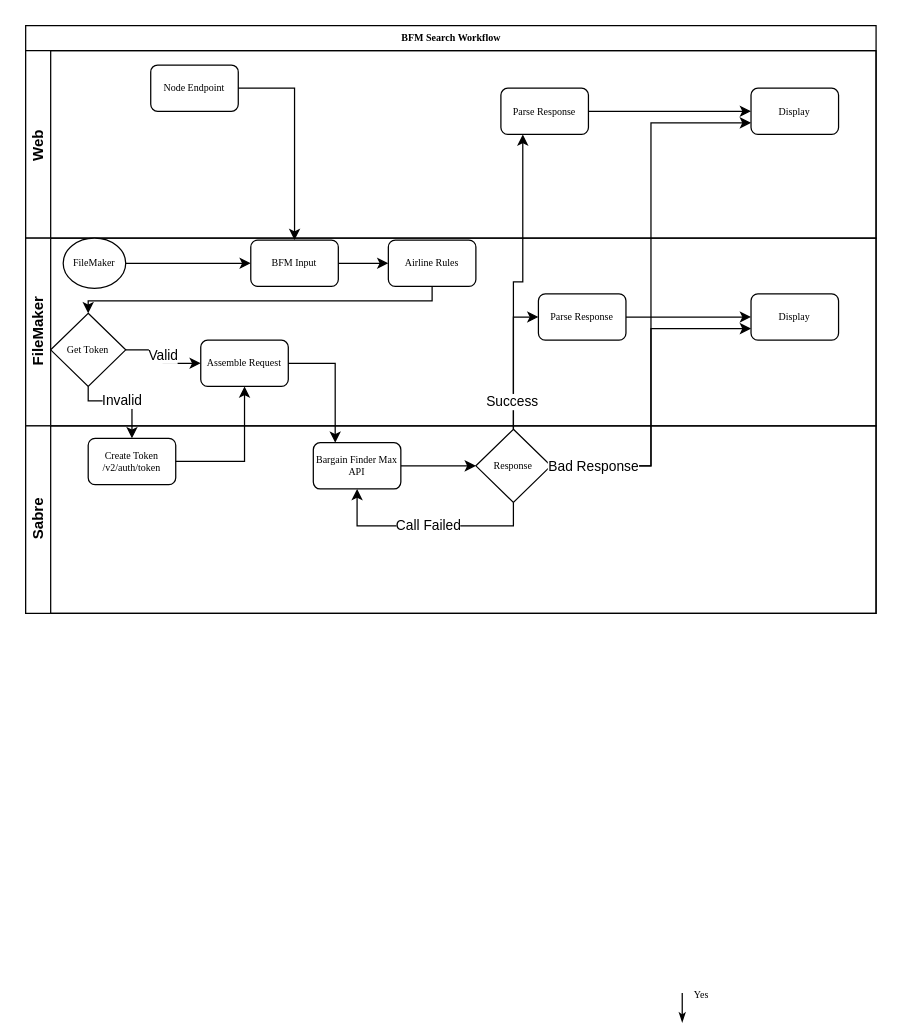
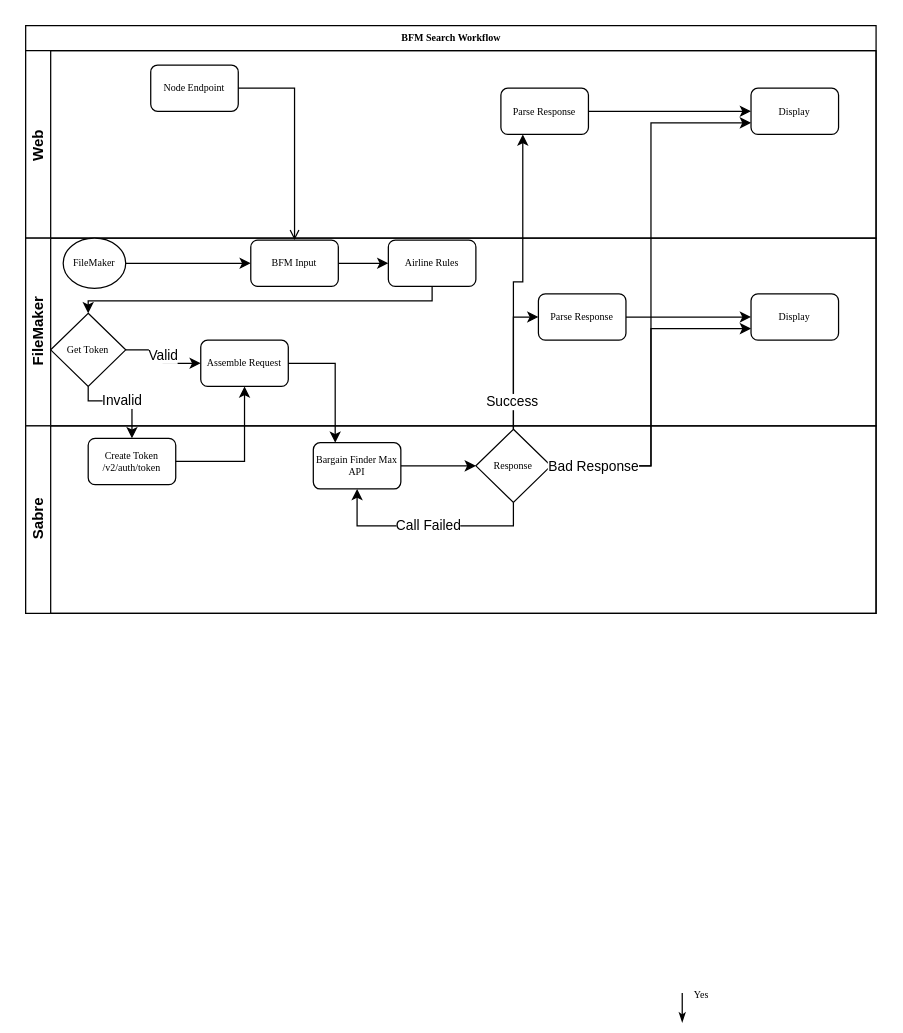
  <mxCell id="0" />
  <mxCell id="1" parent="0" />
  <mxCell id="2" value="BFM Search Workflow" style="swimlane;html=1;childLayout=stackLayout;horizontal=1;startSize=20;horizontalStack=0;rounded=0;shadow=0;labelBackgroundColor=none;strokeWidth=1;fontFamily=Verdana;fontSize=8;align=center;" parent="1" vertex="1"><mxGeometry x="20" y="20" width="680" height="470" as="geometry" /></mxCell>
  <mxCell id="3" value="Web&amp;nbsp;" style="swimlane;html=1;startSize=20;horizontal=0;" parent="2" vertex="1"><mxGeometry y="20" width="680" height="150" as="geometry" /></mxCell>
  <mxCell id="4" value="Node Endpoint" style="rounded=1;whiteSpace=wrap;html=1;shadow=0;labelBackgroundColor=none;strokeWidth=1;fontFamily=Verdana;fontSize=8;align=center;" parent="3" vertex="1"><mxGeometry x="100" y="11.5" width="70" height="37" as="geometry" /></mxCell>
  <mxCell id="5" style="edgeStyle=orthogonalEdgeStyle;rounded=0;orthogonalLoop=1;jettySize=auto;html=1;exitX=1;exitY=0.5;exitDx=0;exitDy=0;entryX=0;entryY=0.5;entryDx=0;entryDy=0;" edge="1" parent="3" source="6" target="7"><mxGeometry relative="1" as="geometry" /></mxCell>
  <mxCell id="6" value="Parse Response" style="rounded=1;whiteSpace=wrap;html=1;shadow=0;labelBackgroundColor=none;strokeWidth=1;fontFamily=Verdana;fontSize=8;align=center;" vertex="1" parent="3"><mxGeometry x="380" y="30.0" width="70" height="37" as="geometry" /></mxCell>
  <mxCell id="7" value="Display" style="rounded=1;whiteSpace=wrap;html=1;shadow=0;labelBackgroundColor=none;strokeWidth=1;fontFamily=Verdana;fontSize=8;align=center;" vertex="1" parent="3"><mxGeometry x="580" y="30.0" width="70" height="37" as="geometry" /></mxCell>
  <mxCell id="8" value="FileMaker" style="swimlane;html=1;startSize=20;horizontal=0;" parent="2" vertex="1"><mxGeometry y="170" width="680" height="150" as="geometry" /></mxCell>
  <mxCell id="9" value="" style="edgeStyle=orthogonalEdgeStyle;rounded=0;orthogonalLoop=1;jettySize=auto;html=1;entryX=0.5;entryY=0;entryDx=0;entryDy=0;entryPerimeter=0;" edge="1" parent="8" source="10" target="19"><mxGeometry relative="1" as="geometry"><Array as="points"><mxPoint x="325" y="50" /><mxPoint x="50" y="50" /></Array></mxGeometry></mxCell>
  <mxCell id="10" value="Airline Rules" style="rounded=1;whiteSpace=wrap;html=1;shadow=0;labelBackgroundColor=none;strokeWidth=1;fontFamily=Verdana;fontSize=8;align=center;" vertex="1" parent="8"><mxGeometry x="290" y="1.5" width="70" height="37" as="geometry" /></mxCell>
  <mxCell id="11" value="FileMaker" style="ellipse;whiteSpace=wrap;html=1;rounded=0;shadow=0;labelBackgroundColor=none;strokeWidth=1;fontFamily=Verdana;fontSize=8;align=center;" vertex="1" parent="8"><mxGeometry x="30" width="50" height="40" as="geometry" /></mxCell>
  <mxCell id="12" value="" style="edgeStyle=orthogonalEdgeStyle;rounded=0;orthogonalLoop=1;jettySize=auto;html=1;" edge="1" parent="8" source="11" target="14"><mxGeometry relative="1" as="geometry" /></mxCell>
  <mxCell id="13" value="" style="edgeStyle=orthogonalEdgeStyle;rounded=0;orthogonalLoop=1;jettySize=auto;html=1;" edge="1" parent="8" source="14" target="10"><mxGeometry relative="1" as="geometry" /></mxCell>
  <mxCell id="14" value="BFM Input" style="rounded=1;whiteSpace=wrap;html=1;shadow=0;labelBackgroundColor=none;strokeWidth=1;fontFamily=Verdana;fontSize=8;align=center;" vertex="1" parent="8"><mxGeometry x="180" y="1.5" width="70" height="37" as="geometry" /></mxCell>
  <mxCell id="15" value="Valid" style="edgeStyle=orthogonalEdgeStyle;rounded=0;orthogonalLoop=1;jettySize=auto;html=1;entryX=0;entryY=0.5;entryDx=0;entryDy=0;" edge="1" parent="8" source="19" target="20"><mxGeometry relative="1" as="geometry"><mxPoint x="310" y="100" as="targetPoint" /></mxGeometry></mxCell>
  <mxCell id="16" style="edgeStyle=orthogonalEdgeStyle;rounded=0;orthogonalLoop=1;jettySize=auto;html=1;exitX=1;exitY=0.5;exitDx=0;exitDy=0;" edge="1" parent="8" source="17" target="18"><mxGeometry relative="1" as="geometry" /></mxCell>
  <mxCell id="17" value="Parse Response" style="rounded=1;whiteSpace=wrap;html=1;shadow=0;labelBackgroundColor=none;strokeWidth=1;fontFamily=Verdana;fontSize=8;align=center;" vertex="1" parent="8"><mxGeometry x="410" y="44.5" width="70" height="37" as="geometry" /></mxCell>
  <mxCell id="18" value="Display" style="rounded=1;whiteSpace=wrap;html=1;shadow=0;labelBackgroundColor=none;strokeWidth=1;fontFamily=Verdana;fontSize=8;align=center;" vertex="1" parent="8"><mxGeometry x="580" y="44.5" width="70" height="37" as="geometry" /></mxCell>
  <mxCell id="19" value="Get Token" style="strokeWidth=1;html=1;shape=mxgraph.flowchart.decision;whiteSpace=wrap;rounded=1;shadow=0;labelBackgroundColor=none;fontFamily=Verdana;fontSize=8;align=center;" vertex="1" parent="8"><mxGeometry x="20" y="60" width="60" height="58.5" as="geometry" /></mxCell>
  <mxCell id="20" value="Assemble Request" style="rounded=1;whiteSpace=wrap;html=1;shadow=0;labelBackgroundColor=none;strokeWidth=1;fontFamily=Verdana;fontSize=8;align=center;" vertex="1" parent="8"><mxGeometry x="140" y="81.5" width="70" height="37" as="geometry" /></mxCell>
  <mxCell id="21" value="Sabre" style="swimlane;html=1;startSize=20;horizontal=0;" parent="2" vertex="1"><mxGeometry y="320" width="680" height="150" as="geometry" /></mxCell>
  <mxCell id="22" value="Call Failed" style="edgeStyle=orthogonalEdgeStyle;rounded=0;orthogonalLoop=1;jettySize=auto;html=1;entryX=0.5;entryY=1;entryDx=0;entryDy=0;" edge="1" parent="21" source="23" target="26"><mxGeometry relative="1" as="geometry"><Array as="points"><mxPoint x="390" y="80" /><mxPoint x="265" y="80" /></Array></mxGeometry></mxCell>
  <mxCell id="23" value="Response" style="strokeWidth=1;html=1;shape=mxgraph.flowchart.decision;whiteSpace=wrap;rounded=1;shadow=0;labelBackgroundColor=none;fontFamily=Verdana;fontSize=8;align=center;" vertex="1" parent="21"><mxGeometry x="360" y="2.75" width="60" height="58.5" as="geometry" /></mxCell>
  <mxCell id="24" value="Create Token&lt;br&gt;/v2/auth/token" style="rounded=1;whiteSpace=wrap;html=1;shadow=0;labelBackgroundColor=none;strokeWidth=1;fontFamily=Verdana;fontSize=8;align=center;" parent="21" vertex="1"><mxGeometry x="50" y="10.0" width="70" height="37" as="geometry" /></mxCell>
  <mxCell id="25" style="edgeStyle=orthogonalEdgeStyle;rounded=0;orthogonalLoop=1;jettySize=auto;html=1;entryX=0;entryY=0.5;entryDx=0;entryDy=0;entryPerimeter=0;" edge="1" parent="21" source="26" target="23"><mxGeometry relative="1" as="geometry" /></mxCell>
  <mxCell id="26" value="Bargain Finder Max API" style="rounded=1;whiteSpace=wrap;html=1;shadow=0;labelBackgroundColor=none;strokeWidth=1;fontFamily=Verdana;fontSize=8;align=center;" parent="21" vertex="1"><mxGeometry x="230" y="13.5" width="70" height="37" as="geometry" /></mxCell>
  <mxCell id="27" value="Yes" style="edgeStyle=orthogonalEdgeStyle;rounded=0;html=1;labelBackgroundColor=none;startArrow=none;startFill=0;startSize=5;endArrow=classicThin;endFill=1;endSize=5;jettySize=auto;orthogonalLoop=1;strokeWidth=1;fontFamily=Verdana;fontSize=8" edge="1" parent="21"><mxGeometry x="-0.895" y="15" relative="1" as="geometry"><mxPoint as="offset" /><mxPoint x="525" y="453.5" as="sourcePoint" /><mxPoint x="525" y="477" as="targetPoint" /></mxGeometry></mxCell>
- <mxCell id="28" style="edgeStyle=orthogonalEdgeStyle;rounded=0;orthogonalLoop=1;jettySize=auto;html=1;entryX=0.5;entryY=0;entryDx=0;entryDy=0;" edge="1" parent="2" source="4" target="14"><mxGeometry relative="1" as="geometry" /></mxCell>
+ <mxCell id="28" style="edgeStyle=orthogonalEdgeStyle;rounded=0;orthogonalLoop=1;jettySize=auto;html=1;entryX=0.5;entryY=0;entryDx=0;entryDy=0;endArrow=open;" edge="1" parent="2" source="4" target="14"><mxGeometry relative="1" as="geometry" /></mxCell>
  <mxCell id="29" value="Invalid" style="edgeStyle=orthogonalEdgeStyle;rounded=0;orthogonalLoop=1;jettySize=auto;html=1;entryX=0.5;entryY=0;entryDx=0;entryDy=0;exitX=0.5;exitY=1;exitDx=0;exitDy=0;exitPerimeter=0;" edge="1" parent="2" source="19" target="24"><mxGeometry relative="1" as="geometry"><Array as="points"><mxPoint x="50" y="300" /><mxPoint x="85" y="300" /></Array></mxGeometry></mxCell>
  <mxCell id="30" style="edgeStyle=orthogonalEdgeStyle;rounded=0;orthogonalLoop=1;jettySize=auto;html=1;entryX=0.5;entryY=1;entryDx=0;entryDy=0;" edge="1" parent="2" source="24" target="20"><mxGeometry relative="1" as="geometry" /></mxCell>
  <mxCell id="31" style="edgeStyle=orthogonalEdgeStyle;rounded=0;orthogonalLoop=1;jettySize=auto;html=1;entryX=0.25;entryY=0;entryDx=0;entryDy=0;" edge="1" parent="2" source="20" target="26"><mxGeometry relative="1" as="geometry" /></mxCell>
  <mxCell id="32" value="" style="edgeStyle=orthogonalEdgeStyle;rounded=0;orthogonalLoop=1;jettySize=auto;html=1;exitX=0.5;exitY=0;exitDx=0;exitDy=0;exitPerimeter=0;entryX=0;entryY=0.5;entryDx=0;entryDy=0;" edge="1" parent="2" source="23" target="17"><mxGeometry relative="1" as="geometry" /></mxCell>
  <mxCell id="33" style="edgeStyle=orthogonalEdgeStyle;rounded=0;orthogonalLoop=1;jettySize=auto;html=1;entryX=0.25;entryY=1;entryDx=0;entryDy=0;" edge="1" parent="2" source="23" target="6"><mxGeometry relative="1" as="geometry" /></mxCell>
  <mxCell id="34" value="Success" style="edgeLabel;html=1;align=center;verticalAlign=middle;resizable=0;points=[];" vertex="1" connectable="0" parent="33"><mxGeometry x="-0.821" y="2" relative="1" as="geometry"><mxPoint as="offset" /></mxGeometry></mxCell>
  <mxCell id="35" value="" style="edgeStyle=orthogonalEdgeStyle;rounded=0;orthogonalLoop=1;jettySize=auto;html=1;entryX=0;entryY=0.75;entryDx=0;entryDy=0;" edge="1" parent="2" source="23" target="18"><mxGeometry relative="1" as="geometry" /></mxCell>
  <mxCell id="36" style="edgeStyle=orthogonalEdgeStyle;rounded=0;orthogonalLoop=1;jettySize=auto;html=1;entryX=0;entryY=0.75;entryDx=0;entryDy=0;" edge="1" parent="2" source="23" target="7"><mxGeometry relative="1" as="geometry" /></mxCell>
  <mxCell id="37" value="Bad Response" style="edgeLabel;html=1;align=center;verticalAlign=middle;resizable=0;points=[];" vertex="1" connectable="0" parent="36"><mxGeometry x="-0.848" relative="1" as="geometry"><mxPoint as="offset" /></mxGeometry></mxCell>
